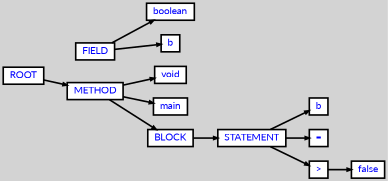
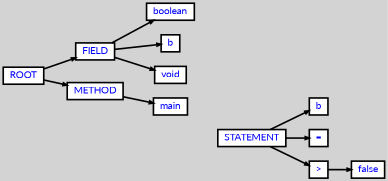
  digraph {
    bgcolor=lightgrey
    fontname=Lato
    ordering=out
    rankdir=LR
    ranksep=.4
    node [color=black fillcolor=white fixedsize=false fontcolor=blue fontname=Lato fontsize=12 shape=box style="filled, solid, bold"]
    edge [arrowsize=.5 color=black fontname=Lato style=bold]
    n1 [height=.25 label=ROOT width=.25]
    n2 [height=.25 label=FIELD width=.25]
    n3 [height=.25 label=METHOD width=.25]
    n4 [height=.25 label=boolean width=.25]
    n5 [height=.25 label=b width=.25]
    n6 [height=.25 label=void width=.25]
    n7 [height=.25 label=main width=.25]
-   n8 [height=.25 label=BLOCK width=.25]
    n9 [height=.25 label=STATEMENT width=.25]
    n10 [height=.25 label=b width=.25]
    n11 [height=.25 label="=" width=.25]
    n12 [height=.25 label=">" width=.25]
    n13 [height=.25 label=false width=.25]
+   n1 -> n2
    n1 -> n3
    n2 -> n4
    n2 -> n5
-   n3 -> n6
+   n2 -> n6
    n3 -> n7
-   n3 -> n8
-   n8 -> n9
    n9 -> n10
    n9 -> n11
    n9 -> n12
    n12 -> n13
  }
